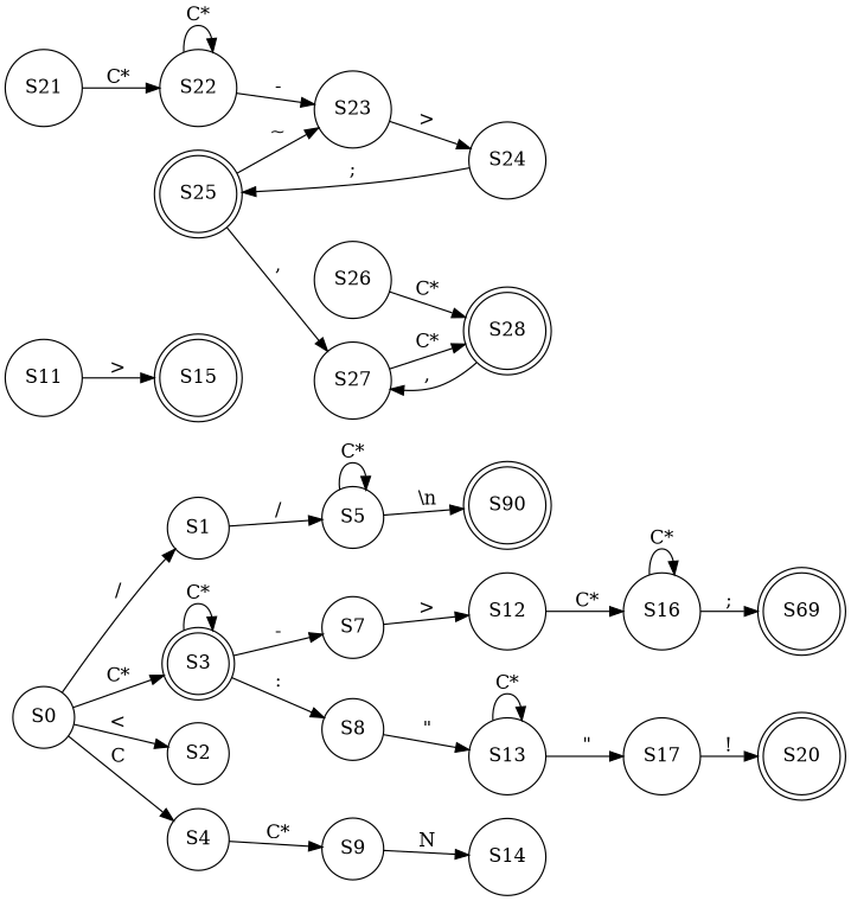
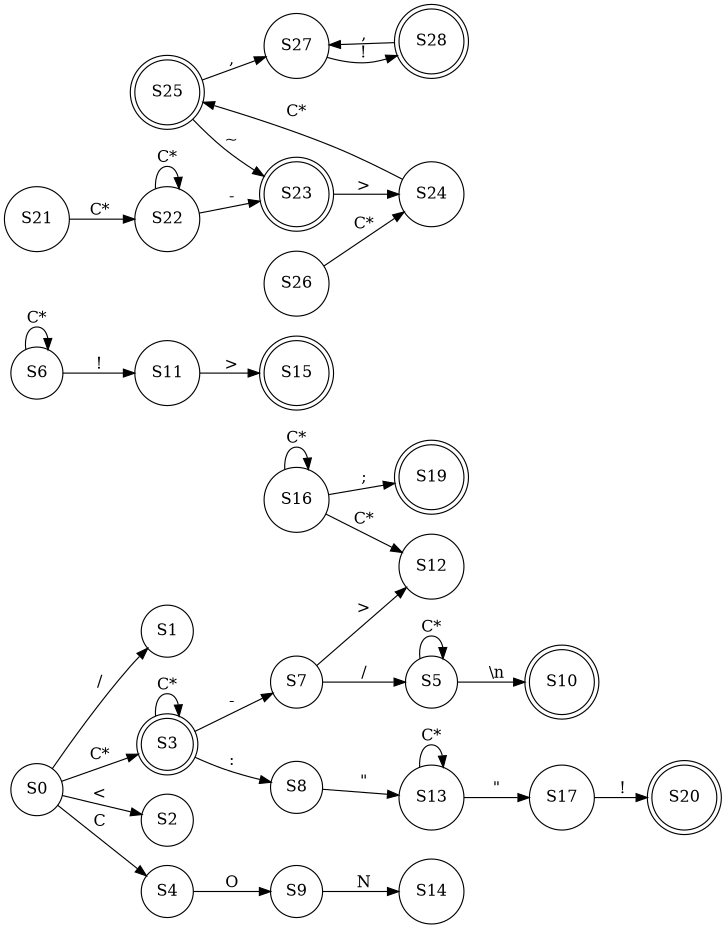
  digraph {
    rankdir=LR
    node [shape=circle]
-   S10 [shape=doublecircle label=S90]
+   S10 [shape=doublecircle]
    S15 [shape=doublecircle]
-   S19 [shape=doublecircle label=S69]
+   S19 [shape=doublecircle]
    S20 [shape=doublecircle]
    S25 [shape=doublecircle]
    S27
-   S23
+   S23 [shape=doublecircle]
    S28 [shape=doublecircle]
    S26
    S0
    S1
    S3 [shape=doublecircle]
    S2
    S4
    S5
    S7
    S8
    S9
    S12
    S13
+   S6
    S11
    S14
    S16
    S17
    S21
    S22
    S24
    S25 -> S27 [label=","]
    S25 -> S23 [label="~"]
-   S27 -> S28 [label="C*"]
+   S27 -> S28 [label="!"]
    S23 -> S24 [label=">"]
    S28 -> S27 [label=","]
-   S26 -> S28 [label="C*"]
+   S26 -> S24 [label="C*"]
    S0 -> S1 [label="/"]
    S0 -> S3 [label="C*"]
    S0 -> S2 [label="<"]
    S0 -> S4 [label=C]
-   S1 -> S5 [label="/"]
+   S7 -> S5 [label="/"]
    S3 -> S3 [label="C*"]
    S3 -> S7 [label="-"]
    S3 -> S8 [label=":"]
-   S4 -> S9 [label="C*"]
+   S4 -> S9 [label=O]
    S5 -> S10 [label="\\n"]
    S5 -> S5 [label="C*"]
    S7 -> S12 [label=">"]
    S8 -> S13 [label="\""]
    S9 -> S14 [label=N]
-   S12 -> S16 [label="C*"]
+   S16 -> S12 [label="C*"]
    S13 -> S13 [label="C*"]
    S13 -> S17 [label="\""]
+   S6 -> S6 [label="C*"]
+   S6 -> S11 [label="!"]
    S11 -> S15 [label=">"]
    S16 -> S19 [label=";"]
    S16 -> S16 [label="C*"]
    S17 -> S20 [label="!"]
    S21 -> S22 [label="C*"]
    S22 -> S23 [label="-"]
    S22 -> S22 [label="C*"]
-   S24 -> S25 [label=";"]
+   S24 -> S25 [label="C*"]
  }
